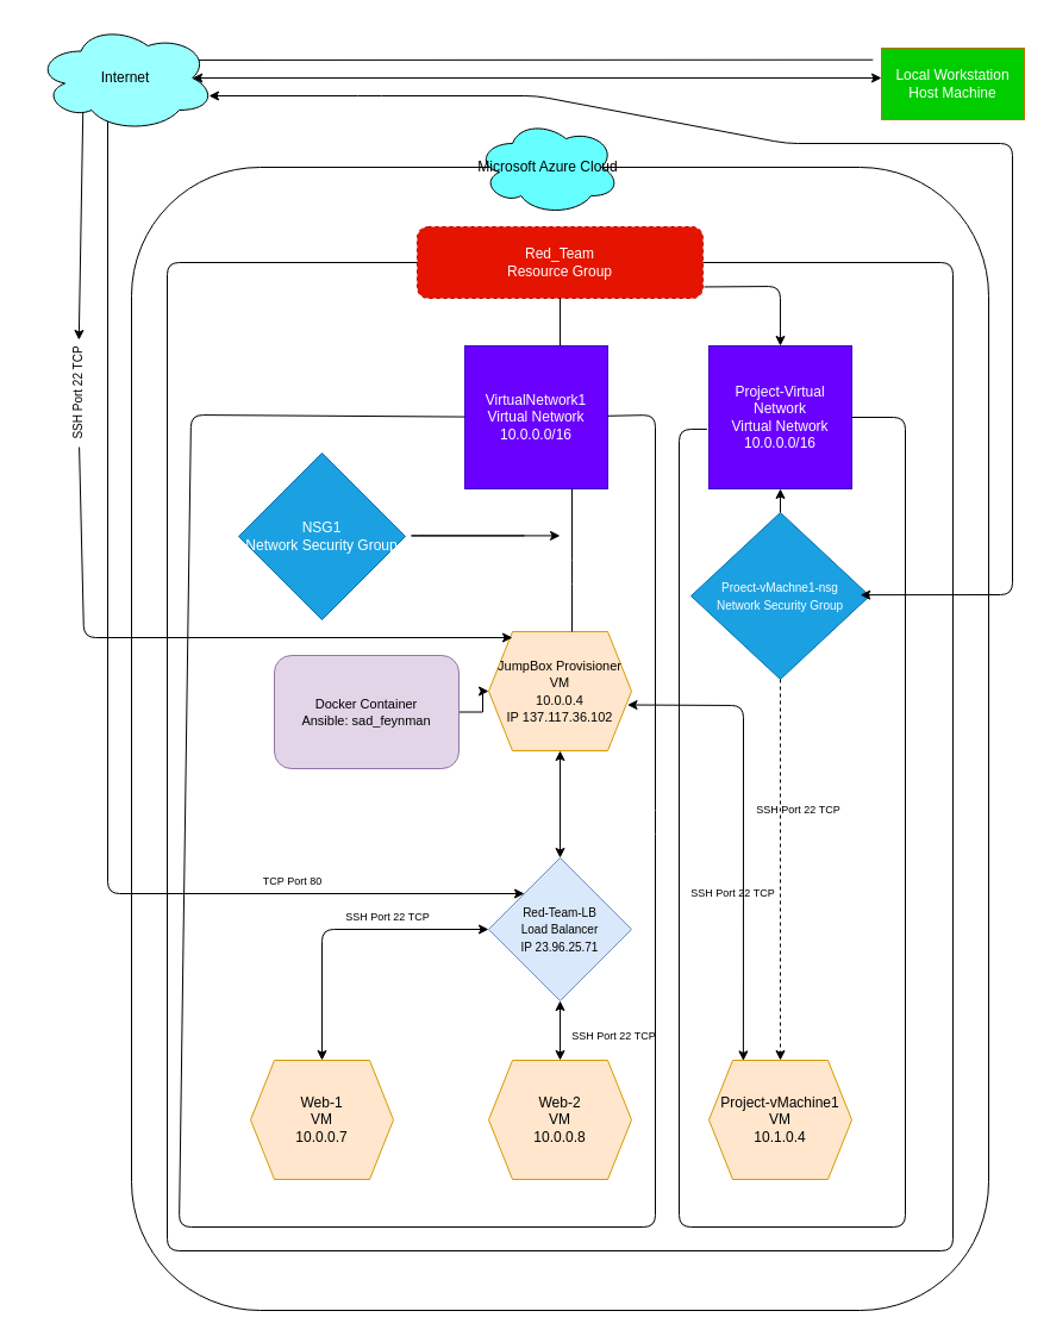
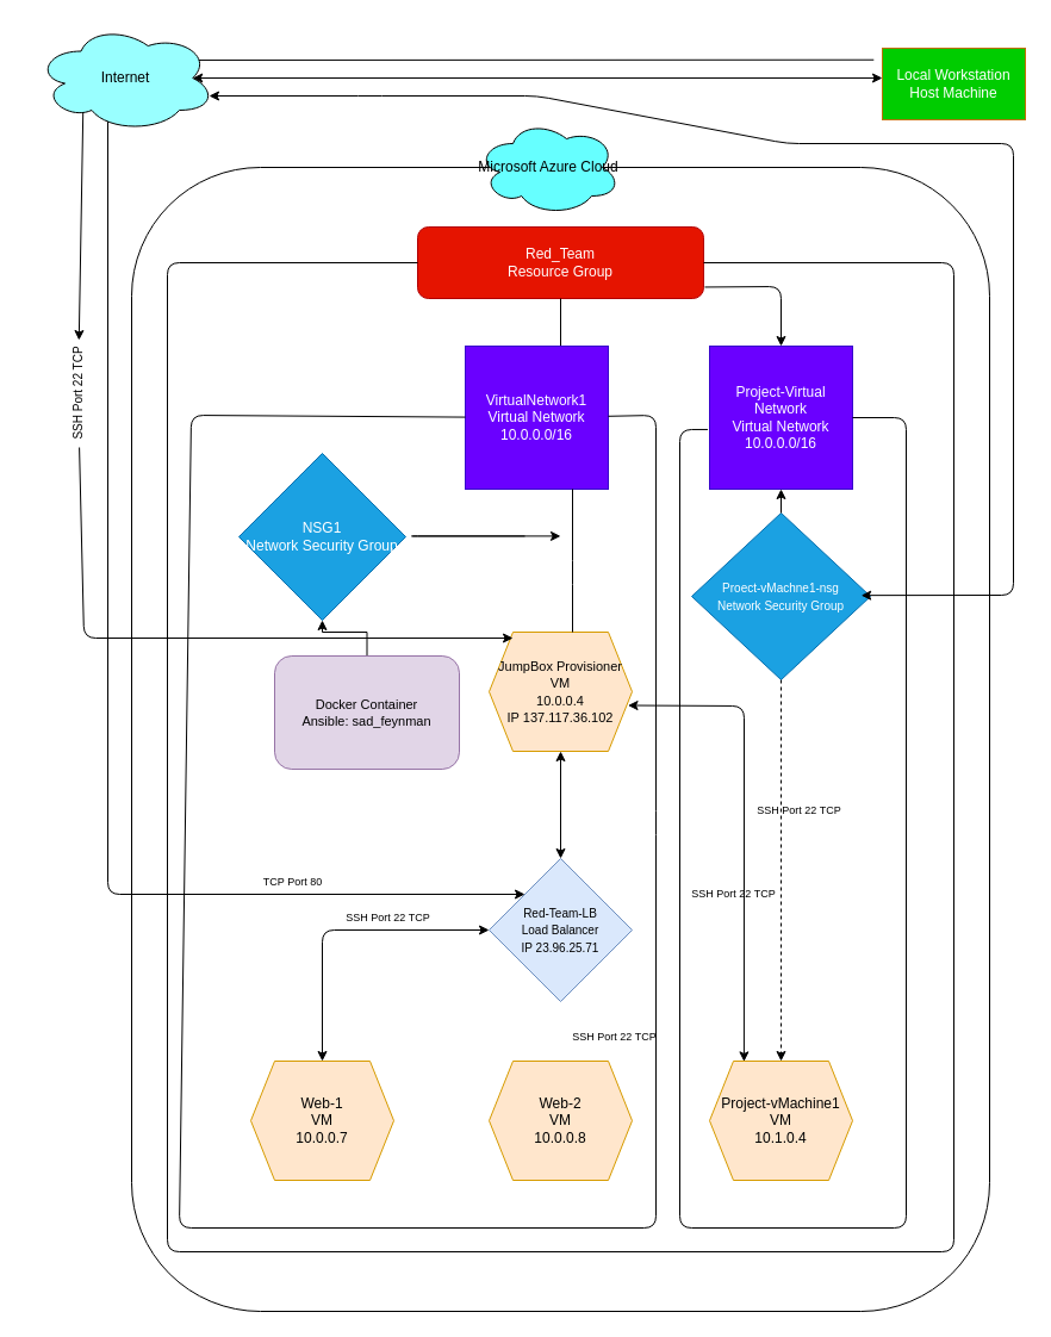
  <mxCell id="0" />
  <mxCell id="1" parent="0" />
  <mxCell id="2" value="" style="endArrow=classic;html=1;fontSize=9;fontColor=#000000;exitX=-0.06;exitY=0.162;exitDx=0;exitDy=0;exitPerimeter=0;" parent="1" source="21" target="36" edge="1"><mxGeometry width="50" height="50" relative="1" as="geometry"><mxPoint x="740" y="60" as="sourcePoint" /><mxPoint x="430" y="535" as="targetPoint" /><Array as="points"><mxPoint x="70" y="50" /></Array></mxGeometry></mxCell>
  <mxCell id="3" value="" style="rounded=1;whiteSpace=wrap;html=1;" parent="1" vertex="1"><mxGeometry x="110" y="140" width="720" height="960" as="geometry" /></mxCell>
- <mxCell id="4" value="Red_Team&lt;br&gt;Resource Group" style="rounded=1;whiteSpace=wrap;html=1;fillColor=#e51400;strokeColor=#B20000;fontColor=#ffffff;dashed=1;" parent="1" vertex="1"><mxGeometry x="350" y="190" width="240" height="60" as="geometry" /></mxCell>
+ <mxCell id="4" value="Red_Team&lt;br&gt;Resource Group" style="rounded=1;whiteSpace=wrap;html=1;fillColor=#e51400;strokeColor=#B20000;fontColor=#ffffff;" parent="1" vertex="1"><mxGeometry x="350" y="190" width="240" height="60" as="geometry" /></mxCell>
  <mxCell id="5" value="" style="endArrow=classic;html=1;exitX=0.5;exitY=1;exitDx=0;exitDy=0;" parent="1" source="4" edge="1"><mxGeometry width="50" height="50" relative="1" as="geometry"><mxPoint x="450" y="440" as="sourcePoint" /><mxPoint x="470" y="300" as="targetPoint" /></mxGeometry></mxCell>
  <mxCell id="6" value="VirtualNetwork1&lt;br&gt;Virtual Network&lt;br&gt;10.0.0.0/16" style="whiteSpace=wrap;html=1;aspect=fixed;fillColor=#6a00ff;strokeColor=#3700CC;fontColor=#ffffff;" parent="1" vertex="1"><mxGeometry x="390" y="290" width="120" height="120" as="geometry" /></mxCell>
  <mxCell id="7" value="&lt;font style=&quot;font-size: 11px&quot;&gt;JumpBox Provisioner&lt;br&gt;VM&lt;br&gt;10.0.0.4&lt;br&gt;IP 137.117.36.102&lt;br&gt;&lt;/font&gt;" style="shape=hexagon;perimeter=hexagonPerimeter2;whiteSpace=wrap;html=1;fixedSize=1;fillColor=#ffe6cc;strokeColor=#d79b00;" parent="1" vertex="1"><mxGeometry x="410" y="530" width="120" height="100" as="geometry" /></mxCell>
  <mxCell id="8" value="Web-1&lt;br&gt;VM&lt;br&gt;10.0.0.7" style="shape=hexagon;perimeter=hexagonPerimeter2;whiteSpace=wrap;html=1;fixedSize=1;fillColor=#ffe6cc;strokeColor=#d79b00;" parent="1" vertex="1"><mxGeometry x="210" y="890" width="120" height="100" as="geometry" /></mxCell>
  <mxCell id="9" value="Web-2&lt;br&gt;VM&lt;br&gt;10.0.0.8" style="shape=hexagon;perimeter=hexagonPerimeter2;whiteSpace=wrap;html=1;fixedSize=1;fillColor=#ffe6cc;strokeColor=#d79b00;" parent="1" vertex="1"><mxGeometry x="410" y="890" width="120" height="100" as="geometry" /></mxCell>
  <mxCell id="10" value="NSG1&lt;br&gt;Network Security Group" style="rhombus;whiteSpace=wrap;html=1;fillColor=#1ba1e2;strokeColor=#006EAF;fontColor=#ffffff;" parent="1" vertex="1"><mxGeometry x="200" y="380" width="140" height="140" as="geometry" /></mxCell>
  <mxCell id="11" value="" style="endArrow=classic;html=1;" parent="1" edge="1"><mxGeometry width="50" height="50" relative="1" as="geometry"><mxPoint x="440" y="449.41" as="sourcePoint" /><mxPoint x="470" y="449.41" as="targetPoint" /><Array as="points"><mxPoint x="340" y="449.41" /></Array></mxGeometry></mxCell>
- <mxCell id="12" value="" style="edgeStyle=orthogonalEdgeStyle;rounded=0;orthogonalLoop=1;jettySize=auto;html=1;" parent="1" source="13" target="7" edge="1"><mxGeometry relative="1" as="geometry" /></mxCell>
+ <mxCell id="12" value="" style="edgeStyle=orthogonalEdgeStyle;rounded=0;orthogonalLoop=1;jettySize=auto;html=1;" parent="1" source="13" target="10" edge="1"><mxGeometry relative="1" as="geometry" /></mxCell>
  <mxCell id="13" value="Docker Container&lt;br style=&quot;font-size: 11px;&quot;&gt;Ansible: sad_feynman" style="rounded=1;whiteSpace=wrap;html=1;fillColor=#e1d5e7;strokeColor=#9673a6;fontSize=11;" parent="1" vertex="1"><mxGeometry x="230" y="550" width="155" height="95" as="geometry" /></mxCell>
  <mxCell id="14" value="" style="endArrow=classic;startArrow=classic;html=1;exitX=0.5;exitY=0;exitDx=0;exitDy=0;entryX=0;entryY=0.5;entryDx=0;entryDy=0;" parent="1" source="8" target="24" edge="1"><mxGeometry width="50" height="50" relative="1" as="geometry"><mxPoint x="380" y="920" as="sourcePoint" /><mxPoint x="430" y="870" as="targetPoint" /><Array as="points"><mxPoint x="270" y="780" /></Array></mxGeometry></mxCell>
- <mxCell id="15" value="" style="endArrow=classic;startArrow=classic;html=1;entryX=0.5;entryY=1;entryDx=0;entryDy=0;exitX=0.5;exitY=0;exitDx=0;exitDy=0;" parent="1" source="9" target="24" edge="1"><mxGeometry width="50" height="50" relative="1" as="geometry"><mxPoint x="580" y="800" as="sourcePoint" /><mxPoint x="550" y="800" as="targetPoint" /><Array as="points" /></mxGeometry></mxCell>
  <mxCell id="16" value="" style="endArrow=classic;startArrow=classic;html=1;entryX=0.5;entryY=1;entryDx=0;entryDy=0;" parent="1" target="7" edge="1"><mxGeometry width="50" height="50" relative="1" as="geometry"><mxPoint x="470" y="720" as="sourcePoint" /><mxPoint x="430" y="640" as="targetPoint" /><Array as="points" /></mxGeometry></mxCell>
  <mxCell id="17" value="SSH Port 22 TCP" style="text;html=1;align=center;verticalAlign=middle;resizable=0;points=[];autosize=1;fontSize=9;" parent="1" vertex="1"><mxGeometry x="470" y="860" width="90" height="20" as="geometry" /></mxCell>
  <mxCell id="18" value="SSH Port 22 TCP" style="text;html=1;align=center;verticalAlign=middle;resizable=0;points=[];autosize=1;fontSize=9;" parent="1" vertex="1"><mxGeometry x="280" y="760" width="90" height="20" as="geometry" /></mxCell>
  <mxCell id="19" value="Project-vMachine1&lt;br&gt;VM&lt;br&gt;10.1.0.4" style="shape=hexagon;perimeter=hexagonPerimeter2;whiteSpace=wrap;html=1;fixedSize=1;fillColor=#ffe6cc;strokeColor=#d79b00;" parent="1" vertex="1"><mxGeometry x="595" y="890" width="120" height="100" as="geometry" /></mxCell>
  <mxCell id="20" value="SSH Port 22 TCP" style="text;html=1;align=center;verticalAlign=middle;resizable=0;points=[];autosize=1;fontSize=9;" parent="1" vertex="1"><mxGeometry x="625" y="670" width="90" height="20" as="geometry" /></mxCell>
  <mxCell id="21" value="Local Workstation&lt;br&gt;Host Machine" style="rounded=0;whiteSpace=wrap;html=1;strokeColor=#BD7000;fontColor=#ffffff;fillColor=#00CC00;" parent="1" vertex="1"><mxGeometry x="740" y="40" width="120" height="60" as="geometry" /></mxCell>
  <mxCell id="22" value="&lt;font style=&quot;font-size: 10px&quot;&gt;Proect-vMachne1-nsg&lt;br&gt;Network Security Group&lt;/font&gt;" style="rhombus;whiteSpace=wrap;html=1;fillColor=#1ba1e2;strokeColor=#006EAF;fontColor=#ffffff;direction=south;" parent="1" vertex="1"><mxGeometry x="580" y="430" width="150" height="140" as="geometry" /></mxCell>
  <mxCell id="23" value="Microsoft Azure Cloud" style="ellipse;shape=cloud;whiteSpace=wrap;html=1;fillColor=#66FFFF;" parent="1" vertex="1"><mxGeometry x="400" y="100" width="120" height="80" as="geometry" /></mxCell>
  <mxCell id="24" value="&lt;font style=&quot;font-size: 10px&quot;&gt;Red-Team-LB&lt;br&gt;Load Balancer&lt;br&gt;IP 23.96.25.71&lt;/font&gt;" style="rhombus;whiteSpace=wrap;html=1;fillColor=#dae8fc;strokeColor=#6c8ebf;" parent="1" vertex="1"><mxGeometry x="410" y="720" width="120" height="120" as="geometry" /></mxCell>
  <mxCell id="25" value="" style="endArrow=classic;html=1;" parent="1" target="24" edge="1"><mxGeometry width="50" height="50" relative="1" as="geometry"><mxPoint x="470" y="720" as="sourcePoint" /><mxPoint x="670" y="760" as="targetPoint" /></mxGeometry></mxCell>
  <mxCell id="26" value="" style="endArrow=classic;html=1;exitX=1;exitY=0.5;exitDx=0;exitDy=0;dashed=1;" parent="1" source="22" target="19" edge="1"><mxGeometry width="50" height="50" relative="1" as="geometry"><mxPoint x="660" y="680" as="sourcePoint" /><mxPoint x="520" y="600" as="targetPoint" /><Array as="points"><mxPoint x="655" y="590" /></Array></mxGeometry></mxCell>
  <mxCell id="27" value="" style="endArrow=classic;startArrow=classic;html=1;fontColor=#000000;exitX=0.875;exitY=0.5;exitDx=0;exitDy=0;exitPerimeter=0;" parent="1" source="35" edge="1"><mxGeometry width="50" height="50" relative="1" as="geometry"><mxPoint x="310" y="80" as="sourcePoint" /><mxPoint x="740" y="65" as="targetPoint" /></mxGeometry></mxCell>
  <mxCell id="28" value="" style="endArrow=classic;startArrow=classic;html=1;fontColor=#000000;entryX=0.494;entryY=0.052;entryDx=0;entryDy=0;entryPerimeter=0;" parent="1" target="22" edge="1"><mxGeometry width="50" height="50" relative="1" as="geometry"><mxPoint x="175" y="80" as="sourcePoint" /><mxPoint x="850" y="680" as="targetPoint" /><Array as="points"><mxPoint x="310" y="80" /><mxPoint x="450" y="80" /><mxPoint x="660" y="120" /><mxPoint x="850" y="120" /><mxPoint x="850" y="499" /></Array></mxGeometry></mxCell>
  <mxCell id="29" value="" style="endArrow=classic;html=1;fontColor=#000000;" parent="1" edge="1" target="38" source="22"><mxGeometry width="50" height="50" relative="1" as="geometry"><mxPoint x="580" y="500" as="sourcePoint" /><mxPoint x="550" y="500" as="targetPoint" /></mxGeometry></mxCell>
  <mxCell id="30" value="" style="endArrow=classic;html=1;fontColor=#000000;entryX=0;entryY=0;entryDx=0;entryDy=0;" parent="1" target="24" edge="1"><mxGeometry width="50" height="50" relative="1" as="geometry"><mxPoint x="90" y="100" as="sourcePoint" /><mxPoint x="70" y="690" as="targetPoint" /><Array as="points"><mxPoint x="90" y="750" /></Array></mxGeometry></mxCell>
  <mxCell id="31" value="TCP Port 80" style="text;html=1;align=center;verticalAlign=middle;resizable=0;points=[];autosize=1;fontColor=#000000;fontSize=9;" parent="1" vertex="1"><mxGeometry x="210" y="730" width="70" height="20" as="geometry" /></mxCell>
  <mxCell id="32" value="" style="endArrow=none;html=1;fontSize=11;fontColor=#000000;entryX=0;entryY=0.5;entryDx=0;entryDy=0;" parent="1" source="4" target="4" edge="1"><mxGeometry width="50" height="50" relative="1" as="geometry"><mxPoint x="730" y="170" as="sourcePoint" /><mxPoint x="380" y="330" as="targetPoint" /><Array as="points"><mxPoint x="800" y="220" /><mxPoint x="800" y="1050" /><mxPoint x="140" y="1050" /><mxPoint x="140" y="220" /></Array></mxGeometry></mxCell>
  <mxCell id="33" value="" style="endArrow=none;html=1;fontSize=11;fontColor=#000000;" parent="1" source="6" target="6" edge="1"><mxGeometry width="50" height="50" relative="1" as="geometry"><mxPoint x="440" y="450" as="sourcePoint" /><mxPoint x="170" y="550" as="targetPoint" /><Array as="points"><mxPoint x="160" y="348" /><mxPoint x="150" y="1030" /><mxPoint x="550" y="1030" /><mxPoint x="550" y="690" /><mxPoint x="550" y="348" /></Array></mxGeometry></mxCell>
  <mxCell id="34" value="" style="endArrow=classic;html=1;fontSize=9;fontColor=#000000;" parent="1" source="36" edge="1"><mxGeometry width="50" height="50" relative="1" as="geometry"><mxPoint x="740" y="60" as="sourcePoint" /><mxPoint x="430" y="535" as="targetPoint" /><Array as="points"><mxPoint x="70" y="535" /></Array></mxGeometry></mxCell>
  <mxCell id="35" value="Internet" style="ellipse;shape=cloud;whiteSpace=wrap;html=1;fillColor=#99FFFF;" parent="1" vertex="1"><mxGeometry width="150" height="90" as="geometry" x="30" y="20" /></mxCell>
  <mxCell id="36" value="SSH Port 22 TCP" style="text;html=1;align=center;verticalAlign=middle;resizable=0;points=[];autosize=1;fontSize=10;rotation=270;" parent="1" vertex="1"><mxGeometry x="20" y="320" width="90" height="20" as="geometry" /></mxCell>
  <mxCell id="37" value="" style="endArrow=none;html=1;exitX=0.75;exitY=1;exitDx=0;exitDy=0;" edge="1" parent="1" source="6"><mxGeometry width="50" height="50" relative="1" as="geometry"><mxPoint x="460" y="480" as="sourcePoint" /><mxPoint x="480" y="530" as="targetPoint" /><Array as="points"><mxPoint x="480" y="480" /></Array></mxGeometry></mxCell>
  <mxCell id="38" value="Project-Virtual Network&lt;br&gt;Virtual Network&lt;br&gt;10.0.0.0/16" style="whiteSpace=wrap;html=1;aspect=fixed;fillColor=#6a00ff;strokeColor=#3700CC;fontColor=#ffffff;" vertex="1" parent="1"><mxGeometry x="595" y="290" width="120" height="120" as="geometry" /></mxCell>
  <mxCell id="39" value="" style="endArrow=classic;html=1;exitX=1.004;exitY=0.841;exitDx=0;exitDy=0;exitPerimeter=0;entryX=0.5;entryY=0;entryDx=0;entryDy=0;" edge="1" parent="1" source="4" target="38"><mxGeometry width="50" height="50" relative="1" as="geometry"><mxPoint x="760" y="400" as="sourcePoint" /><mxPoint x="810" y="350" as="targetPoint" /><Array as="points"><mxPoint x="655" y="240" /></Array></mxGeometry></mxCell>
  <mxCell id="40" value="" style="endArrow=classic;startArrow=classic;html=1;entryX=0.971;entryY=0.615;entryDx=0;entryDy=0;entryPerimeter=0;exitX=0.241;exitY=0.004;exitDx=0;exitDy=0;exitPerimeter=0;" edge="1" parent="1" source="19" target="7"><mxGeometry width="50" height="50" relative="1" as="geometry"><mxPoint x="750" y="820" as="sourcePoint" /><mxPoint x="800" y="770" as="targetPoint" /><Array as="points"><mxPoint x="624" y="592" /></Array></mxGeometry></mxCell>
  <mxCell id="41" value="SSH Port 22 TCP" style="text;html=1;align=center;verticalAlign=middle;resizable=0;points=[];autosize=1;fontSize=9;" vertex="1" parent="1"><mxGeometry x="570" y="740" width="90" height="20" as="geometry" /></mxCell>
  <mxCell id="42" value="" style="endArrow=none;html=1;entryX=-0.013;entryY=0.583;entryDx=0;entryDy=0;entryPerimeter=0;" edge="1" parent="1" source="38" target="38"><mxGeometry width="50" height="50" relative="1" as="geometry"><mxPoint x="550" y="690" as="sourcePoint" /><mxPoint x="590" y="360" as="targetPoint" /><Array as="points"><mxPoint x="760" y="350" /><mxPoint x="760" y="1030" /><mxPoint x="570" y="1030" /><mxPoint x="570" y="360" /></Array></mxGeometry></mxCell>
